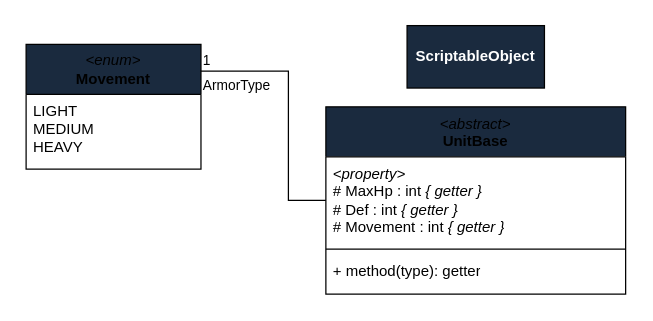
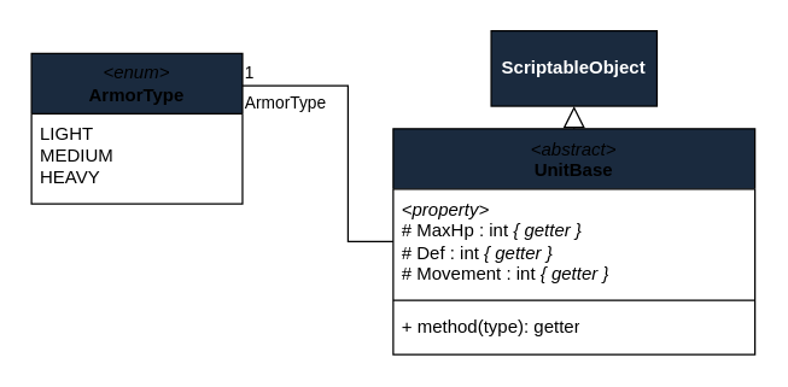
  <mxCell id="0" />
  <mxCell id="1" parent="0" />
+ <mxCell id="2" style="edgeStyle=orthogonalEdgeStyle;rounded=0;orthogonalLoop=1;jettySize=auto;html=1;exitX=0.5;exitY=0;exitDx=0;exitDy=0;endArrow=block;endFill=0;startSize=12;endSize=12;entryX=0.5;entryY=1;entryDx=0;entryDy=0;" edge="1" parent="1" source="3" target="7"><mxGeometry relative="1" as="geometry"><mxPoint x="380" y="-5" as="targetPoint" /></mxGeometry></mxCell>
  <mxCell id="3" value="&lt;div&gt;&lt;span style=&quot;font-weight: 400;&quot;&gt;&lt;i&gt;&amp;lt;abstract&amp;gt;&lt;/i&gt;&lt;/span&gt;&lt;/div&gt;UnitBase" style="swimlane;fontStyle=1;align=center;verticalAlign=top;childLayout=stackLayout;horizontal=1;startSize=40;horizontalStack=0;resizeParent=1;resizeParentMax=0;resizeLast=0;collapsible=1;marginBottom=0;whiteSpace=wrap;html=1;fillColor=#1a2a3e;gradientColor=none;swimlaneFillColor=default;gradientDirection=east;fillStyle=solid;shadow=0;glass=0;" vertex="1" parent="1"><mxGeometry x="260" y="85" width="240" height="150" as="geometry" /></mxCell>
  <mxCell id="4" value="&lt;div&gt;&lt;i&gt;&amp;lt;property&amp;gt;&lt;/i&gt;&lt;/div&gt;# MaxHp : int &lt;i&gt;{ getter }&lt;/i&gt;&lt;div&gt;# Def : int &lt;i&gt;{ getter }&lt;/i&gt;&lt;/div&gt;&lt;div&gt;# Movement : int &lt;i&gt;{ getter }&lt;/i&gt;&lt;/div&gt;" style="text;strokeColor=none;fillColor=none;align=left;verticalAlign=top;spacingLeft=4;spacingRight=4;overflow=hidden;rotatable=0;points=[[0,0.5],[1,0.5]];portConstraint=eastwest;whiteSpace=wrap;html=1;" vertex="1" parent="3"><mxGeometry y="40" width="240" height="70" as="geometry" /></mxCell>
  <mxCell id="5" value="" style="line;strokeWidth=1;fillColor=none;align=left;verticalAlign=middle;spacingTop=-1;spacingLeft=3;spacingRight=3;rotatable=0;labelPosition=right;points=[];portConstraint=eastwest;strokeColor=inherit;" vertex="1" parent="3"><mxGeometry y="110" width="240" height="8" as="geometry" /></mxCell>
  <mxCell id="6" value="+ method(type): getter" style="text;strokeColor=none;fillColor=none;align=left;verticalAlign=top;spacingLeft=4;spacingRight=4;overflow=hidden;rotatable=0;points=[[0,0.5],[1,0.5]];portConstraint=eastwest;whiteSpace=wrap;html=1;" vertex="1" parent="3"><mxGeometry y="118" width="240" height="32" as="geometry" /></mxCell>
  <mxCell id="7" value="ScriptableObject" style="html=1;whiteSpace=wrap;fontStyle=1;fontColor=#ffffff;fillColor=#1a2a3e;fillStyle=solid;rounded=0;shadow=0;glass=0;" vertex="1" parent="1"><mxGeometry x="325" y="20" width="110" height="50" as="geometry" /></mxCell>
- <mxCell id="8" value="&lt;i&gt;&amp;lt;enum&amp;gt;&lt;/i&gt;&lt;div&gt;&lt;b&gt;Movement&lt;/b&gt;&lt;/div&gt;" style="swimlane;fontStyle=0;childLayout=stackLayout;horizontal=1;startSize=40;fillColor=#1a2a3e;horizontalStack=0;resizeParent=1;resizeParentMax=0;resizeLast=0;collapsible=1;marginBottom=0;whiteSpace=wrap;html=1;swimlaneFillColor=default;" vertex="1" parent="1"><mxGeometry x="20" y="35" width="140" height="100" as="geometry" /></mxCell>
+ <mxCell id="8" value="&lt;i&gt;&amp;lt;enum&amp;gt;&lt;/i&gt;&lt;div&gt;&lt;b&gt;ArmorType&lt;/b&gt;&lt;/div&gt;" style="swimlane;fontStyle=0;childLayout=stackLayout;horizontal=1;startSize=40;fillColor=#1a2a3e;horizontalStack=0;resizeParent=1;resizeParentMax=0;resizeLast=0;collapsible=1;marginBottom=0;whiteSpace=wrap;html=1;swimlaneFillColor=default;" vertex="1" parent="1"><mxGeometry x="20" y="35" width="140" height="100" as="geometry" /></mxCell>
  <mxCell id="9" value="LIGHT&lt;div&gt;MEDIUM&lt;/div&gt;&lt;div&gt;HEAVY&lt;/div&gt;" style="text;strokeColor=none;fillColor=none;align=left;verticalAlign=top;spacingLeft=4;spacingRight=4;overflow=hidden;rotatable=0;points=[[0,0.5],[1,0.5]];portConstraint=eastwest;whiteSpace=wrap;html=1;" vertex="1" parent="8"><mxGeometry y="40" width="140" height="60" as="geometry" /></mxCell>
  <mxCell id="10" value="ArmorType" style="endArrow=none;endFill=0;html=1;edgeStyle=orthogonalEdgeStyle;align=left;verticalAlign=top;rounded=0;exitX=0.999;exitY=0.214;exitDx=0;exitDy=0;exitPerimeter=0;entryX=0;entryY=0.5;entryDx=0;entryDy=0;" edge="1" parent="1" source="8" target="4"><mxGeometry x="-1" y="1" relative="1" as="geometry"><mxPoint x="60" y="215" as="sourcePoint" /><mxPoint x="220" y="-5" as="targetPoint" /><Array as="points"><mxPoint x="230" y="56" /><mxPoint x="230" y="160" /></Array><mxPoint as="offset" /></mxGeometry></mxCell>
  <mxCell id="11" value="1" style="edgeLabel;resizable=0;html=1;align=left;verticalAlign=bottom;" connectable="0" vertex="1" parent="10"><mxGeometry x="-1" relative="1" as="geometry" /></mxCell>
